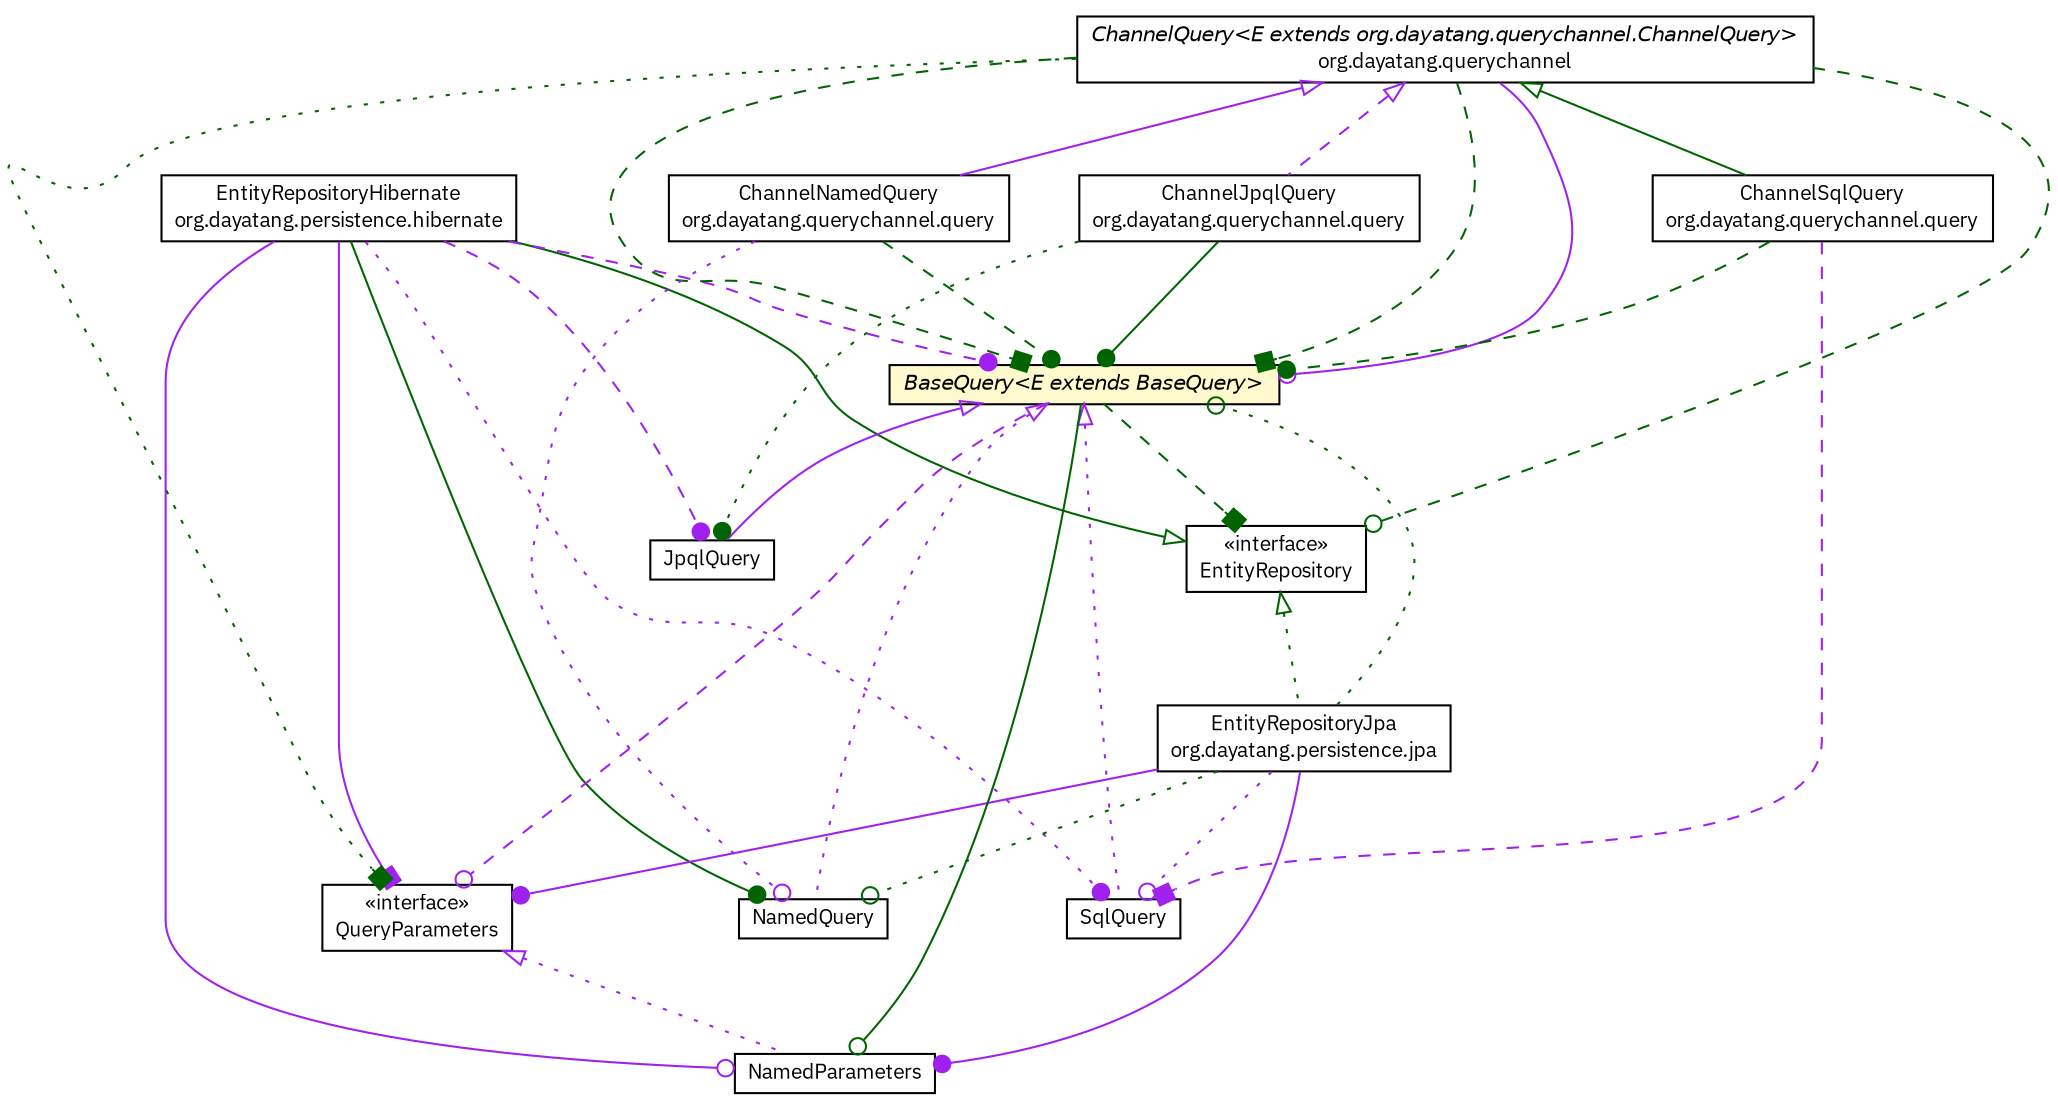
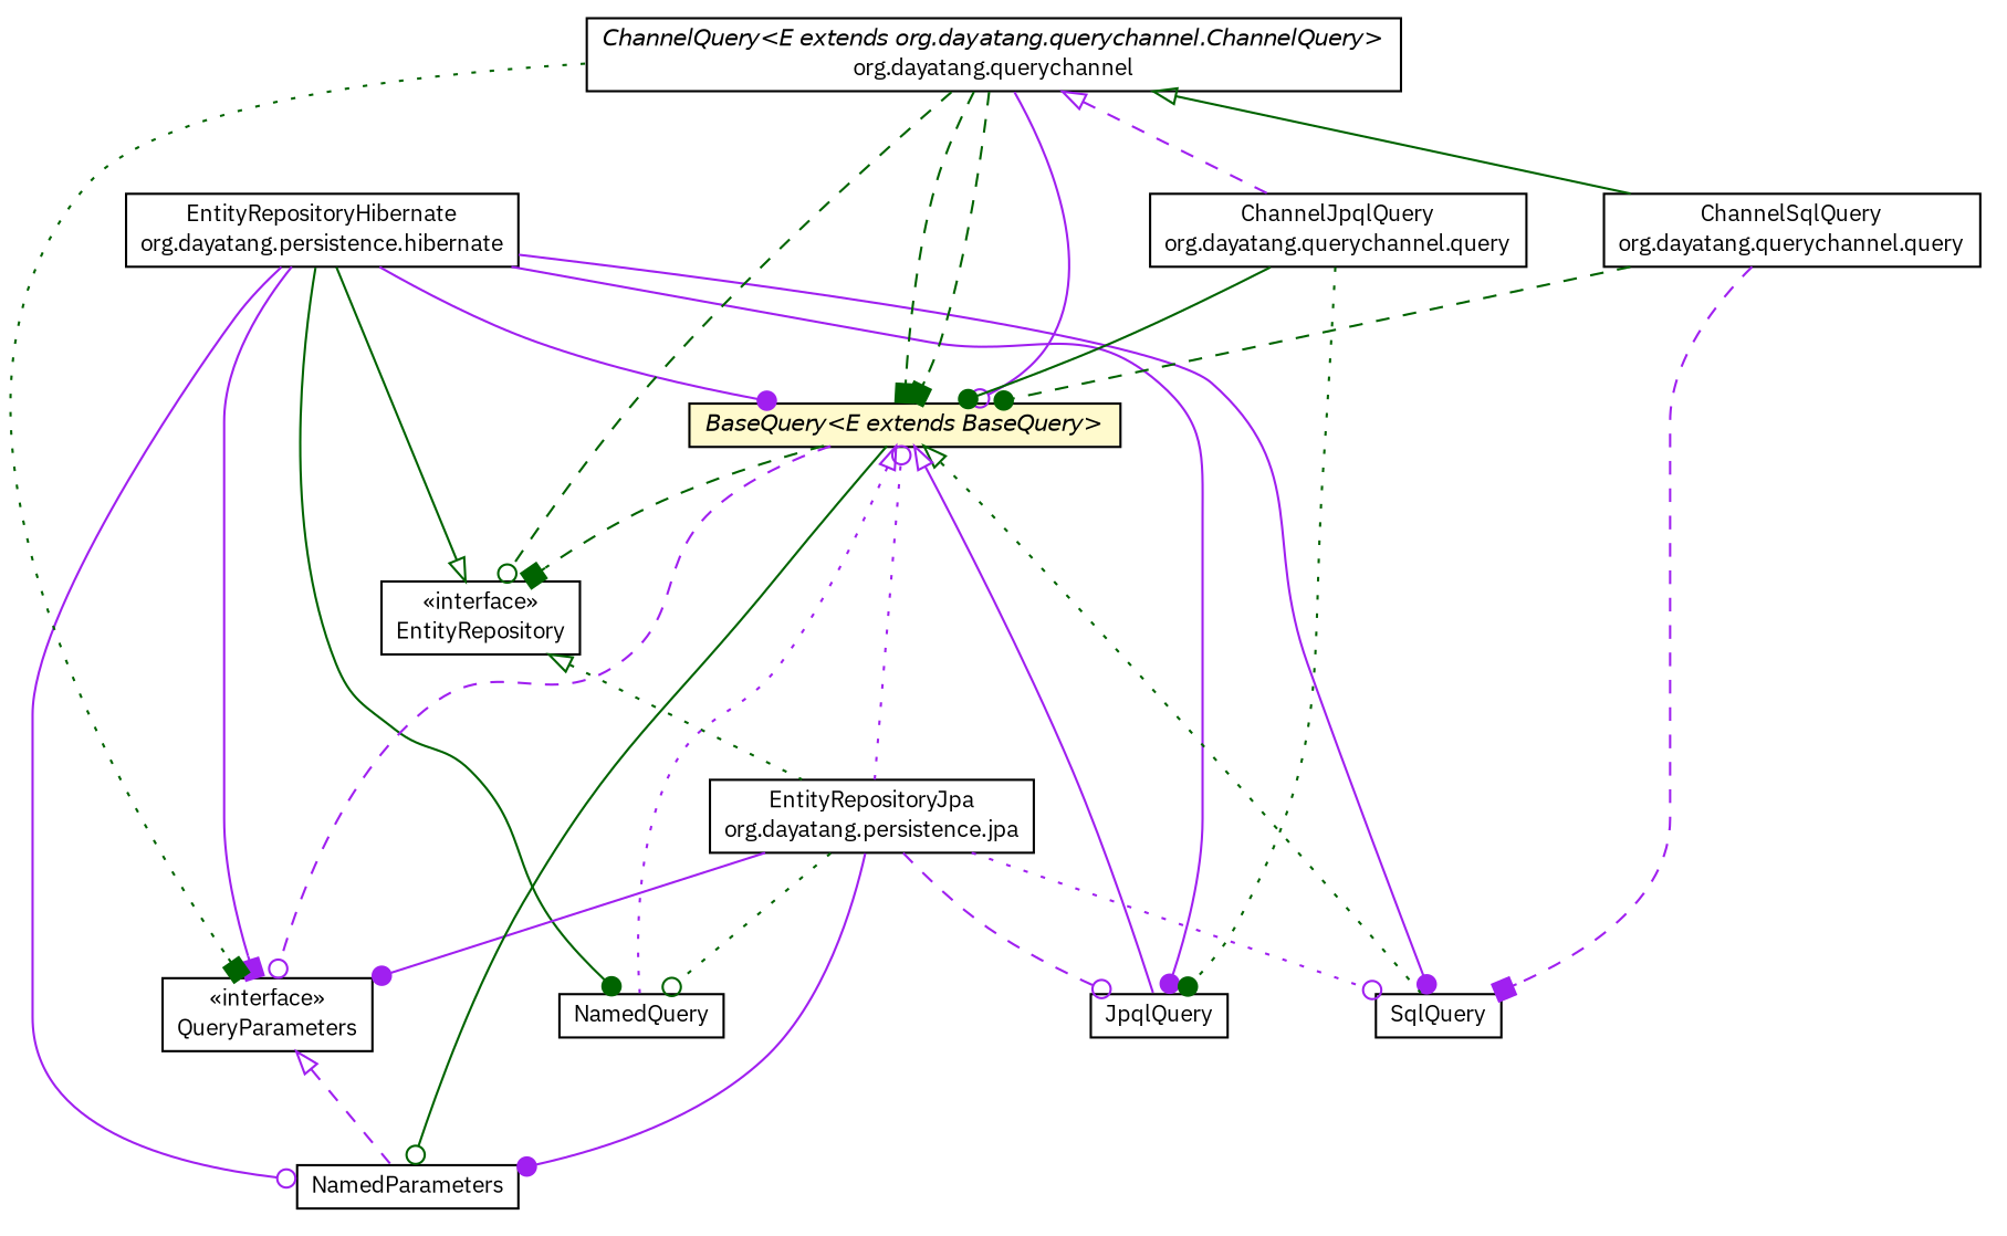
  digraph {
    fontname="IBM Plex Sans"
    nodesep=0.25
    ranksep=0.5
    node [fontcolor=black fontname="IBM Plex Sans" fontsize=10.0 shape=plaintext]
    edge [color=purple fontname="IBM Plex Sans" fontsize=10.0 headport=p labelfontname=Helvetica labelfontsize=10 style=solid tailport=p arrowhead=dot fontcolor=black]
    n1 [label=<<table title="org.dayatang.domain.SqlQuery" border="0" cellborder="1" cellspacing="0" cellpadding="2" port="p" href="./SqlQuery.html"> 		<tr><td><table border="0" cellspacing="0" cellpadding="1"> <tr><td align="center" balign="center"> SqlQuery </td></tr> 		</table></td></tr> 		</table>>]
    n2 [label=<<table title="org.dayatang.domain.QueryParameters" border="0" cellborder="1" cellspacing="0" cellpadding="2" port="p" href="./QueryParameters.html"> 		<tr><td><table border="0" cellspacing="0" cellpadding="1"> <tr><td align="center" balign="center"> &#171;interface&#187; </td></tr> <tr><td align="center" balign="center"> QueryParameters </td></tr> 		</table></td></tr> 		</table>>]
    n3 [label=<<table title="org.dayatang.domain.NamedParameters" border="0" cellborder="1" cellspacing="0" cellpadding="2" port="p" href="./NamedParameters.html"> 		<tr><td><table border="0" cellspacing="0" cellpadding="1"> <tr><td align="center" balign="center"> NamedParameters </td></tr> 		</table></td></tr> 		</table>>]
    n4 [label=<<table title="org.dayatang.domain.NamedQuery" border="0" cellborder="1" cellspacing="0" cellpadding="2" port="p" href="./NamedQuery.html"> 		<tr><td><table border="0" cellspacing="0" cellpadding="1"> <tr><td align="center" balign="center"> NamedQuery </td></tr> 		</table></td></tr> 		</table>>]
    n5 [label=<<table title="org.dayatang.domain.JpqlQuery" border="0" cellborder="1" cellspacing="0" cellpadding="2" port="p" href="./JpqlQuery.html"> 		<tr><td><table border="0" cellspacing="0" cellpadding="1"> <tr><td align="center" balign="center"> JpqlQuery </td></tr> 		</table></td></tr> 		</table>>]
    n6 [label=<<table title="org.dayatang.domain.EntityRepository" border="0" cellborder="1" cellspacing="0" cellpadding="2" port="p" href="./EntityRepository.html"> 		<tr><td><table border="0" cellspacing="0" cellpadding="1"> <tr><td align="center" balign="center"> &#171;interface&#187; </td></tr> <tr><td align="center" balign="center"> EntityRepository </td></tr> 		</table></td></tr> 		</table>>]
    n7 [label=<<table title="org.dayatang.persistence.hibernate.EntityRepositoryHibernate" border="0" cellborder="1" cellspacing="0" cellpadding="2" port="p" href="../persistence/hibernate/EntityRepositoryHibernate.html"> 		<tr><td><table border="0" cellspacing="0" cellpadding="1"> <tr><td align="center" balign="center"> EntityRepositoryHibernate </td></tr> <tr><td align="center" balign="center"> org.dayatang.persistence.hibernate </td></tr> 		</table></td></tr> 		</table>>]
    n8 [label=<<table title="org.dayatang.persistence.jpa.EntityRepositoryJpa" border="0" cellborder="1" cellspacing="0" cellpadding="2" port="p" href="../persistence/jpa/EntityRepositoryJpa.html"> 		<tr><td><table border="0" cellspacing="0" cellpadding="1"> <tr><td align="center" balign="center"> EntityRepositoryJpa </td></tr> <tr><td align="center" balign="center"> org.dayatang.persistence.jpa </td></tr> 		</table></td></tr> 		</table>>]
    n9 [label=<<table title="org.dayatang.domain.BaseQuery" border="0" cellborder="1" cellspacing="0" cellpadding="2" port="p" bgcolor="lemonChiffon" href="./BaseQuery.html"> 		<tr><td><table border="0" cellspacing="0" cellpadding="1"> <tr><td align="center" balign="center"><font face="Helvetica-Oblique"> BaseQuery&lt;E extends BaseQuery&gt; </font></td></tr> 		</table></td></tr> 		</table>>]
    n10 [label=<<table title="org.dayatang.querychannel.ChannelQuery" border="0" cellborder="1" cellspacing="0" cellpadding="2" port="p" href="../querychannel/ChannelQuery.html"> 		<tr><td><table border="0" cellspacing="0" cellpadding="1"> <tr><td align="center" balign="center"><font face="Helvetica-Oblique"> ChannelQuery&lt;E extends org.dayatang.querychannel.ChannelQuery&gt; </font></td></tr> <tr><td align="center" balign="center"> org.dayatang.querychannel </td></tr> 		</table></td></tr> 		</table>>]
    n11 [label=<<table title="org.dayatang.querychannel.query.ChannelSqlQuery" border="0" cellborder="1" cellspacing="0" cellpadding="2" port="p" href="../querychannel/query/ChannelSqlQuery.html"> 		<tr><td><table border="0" cellspacing="0" cellpadding="1"> <tr><td align="center" balign="center"> ChannelSqlQuery </td></tr> <tr><td align="center" balign="center"> org.dayatang.querychannel.query </td></tr> 		</table></td></tr> 		</table>>]
-   n12 [label=<<table title="org.dayatang.querychannel.query.ChannelNamedQuery" border="0" cellborder="1" cellspacing="0" cellpadding="2" port="p" href="../querychannel/query/ChannelNamedQuery.html"> 		<tr><td><table border="0" cellspacing="0" cellpadding="1"> <tr><td align="center" balign="center"> ChannelNamedQuery </td></tr> <tr><td align="center" balign="center"> org.dayatang.querychannel.query </td></tr> 		</table></td></tr> 		</table>>]
    n13 [label=<<table title="org.dayatang.querychannel.query.ChannelJpqlQuery" border="0" cellborder="1" cellspacing="0" cellpadding="2" port="p" href="../querychannel/query/ChannelJpqlQuery.html"> 		<tr><td><table border="0" cellspacing="0" cellpadding="1"> <tr><td align="center" balign="center"> ChannelJpqlQuery </td></tr> <tr><td align="center" balign="center"> org.dayatang.querychannel.query </td></tr> 		</table></td></tr> 		</table>>]
-   n2 -> n3 [arrowtail=empty dir=back fontsize=10 style=dotted arrowhead="" fontcolor=""]
+   n2 -> n3 [arrowtail=empty dir=back fontsize=10 style=dashed arrowhead="" fontcolor=""]
    n6 -> n7 [arrowtail=empty color=darkgreen dir=back fontsize=10 arrowhead="" fontcolor=""]
    n6 -> n8 [arrowtail=empty color=darkgreen dir=back fontsize=10 style=dotted arrowhead="" fontcolor=""]
-   n7 -> n1 [label=" " style=dotted]
+   n7 -> n1 [label=" "]
    n7 -> n2 [arrowhead=box label=" "]
    n7 -> n3 [arrowhead=odot label=" "]
    n7 -> n4 [color=darkgreen label=" "]
-   n7 -> n5 [label=" " style=dashed]
-   n7 -> n9 [label=" " style=dashed]
+   n7 -> n5 [label=" "]
+   n7 -> n9 [label=" "]
    n8 -> n1 [arrowhead=odot label=" " style=dotted]
    n8 -> n2 [label=" "]
    n8 -> n3 [label=" "]
    n8 -> n4 [arrowhead=odot color=darkgreen label=" " style=dotted]
-   n8 -> n9 [arrowhead=odot color=darkgreen label=" " style=dotted]
-   n9 -> n1 [arrowtail=empty dir=back fontsize=10 style=dotted arrowhead="" fontcolor=""]
+   n8 -> n5 [arrowhead=odot label=" " style=dashed]
+   n8 -> n9 [arrowhead=odot label=" " style=dotted]
+   n9 -> n1 [arrowtail=empty color=darkgreen dir=back fontsize=10 style=dotted arrowhead="" fontcolor=""]
    n9 -> n2 [arrowhead=odot label=" " style=dashed]
    n9 -> n3 [arrowhead=odot color=darkgreen label=" "]
    n9 -> n4 [arrowtail=empty dir=back fontsize=10 style=dotted arrowhead="" fontcolor=""]
    n9 -> n5 [arrowtail=empty dir=back fontsize=10 arrowhead="" fontcolor=""]
    n9 -> n6 [arrowhead=box color=darkgreen label=" " style=dashed]
    n10 -> n2 [arrowhead=box color=darkgreen label=" " style=dotted]
    n10 -> n6 [arrowhead=odot color=darkgreen label=" " style=dashed]
    n10 -> n9 [arrowhead=odot label=" "]
    n10 -> n9 [arrowhead=box color=darkgreen label=" " style=dashed]
    n10 -> n9 [arrowhead=box color=darkgreen label=" " style=dashed]
    n10 -> n11 [arrowtail=empty color=darkgreen dir=back fontsize=10 arrowhead="" fontcolor=""]
-   n10 -> n12 [arrowtail=empty dir=back fontsize=10 arrowhead="" fontcolor=""]
    n10 -> n13 [arrowtail=empty dir=back fontsize=10 style=dashed arrowhead="" fontcolor=""]
    n11 -> n1 [arrowhead=box label=" " style=dashed]
    n11 -> n9 [color=darkgreen label=" " style=dashed]
-   n12 -> n4 [arrowhead=odot label=" " style=dotted]
-   n12 -> n9 [color=darkgreen label=" " style=dashed]
    n13 -> n5 [color=darkgreen label=" " style=dotted]
    n13 -> n9 [color=darkgreen label=" "]
  }
